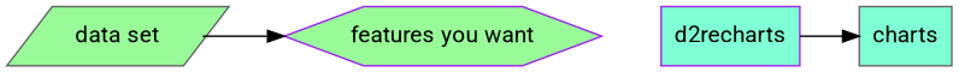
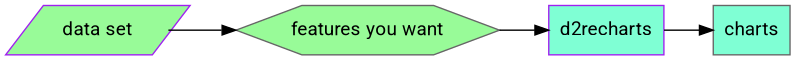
  digraph {
    fontname=Roboto
    rankdir=LR
    node [color=gray40 fillcolor=aquamarine fontname=Roboto shape=box style=filled]
    edge [fontname=Roboto style=solid]
    charts
    d2recharts [color=purple]
-   "features you want" [color=purple fillcolor=palegreen shape=hexagon]
-   "data set" [fillcolor=palegreen shape=parallelogram]
+   "features you want" [fillcolor=palegreen shape=hexagon]
+   "data set" [color=purple fillcolor=palegreen shape=parallelogram]
    d2recharts -> charts
+   "features you want" -> d2recharts
    "data set" -> "features you want"
  }
